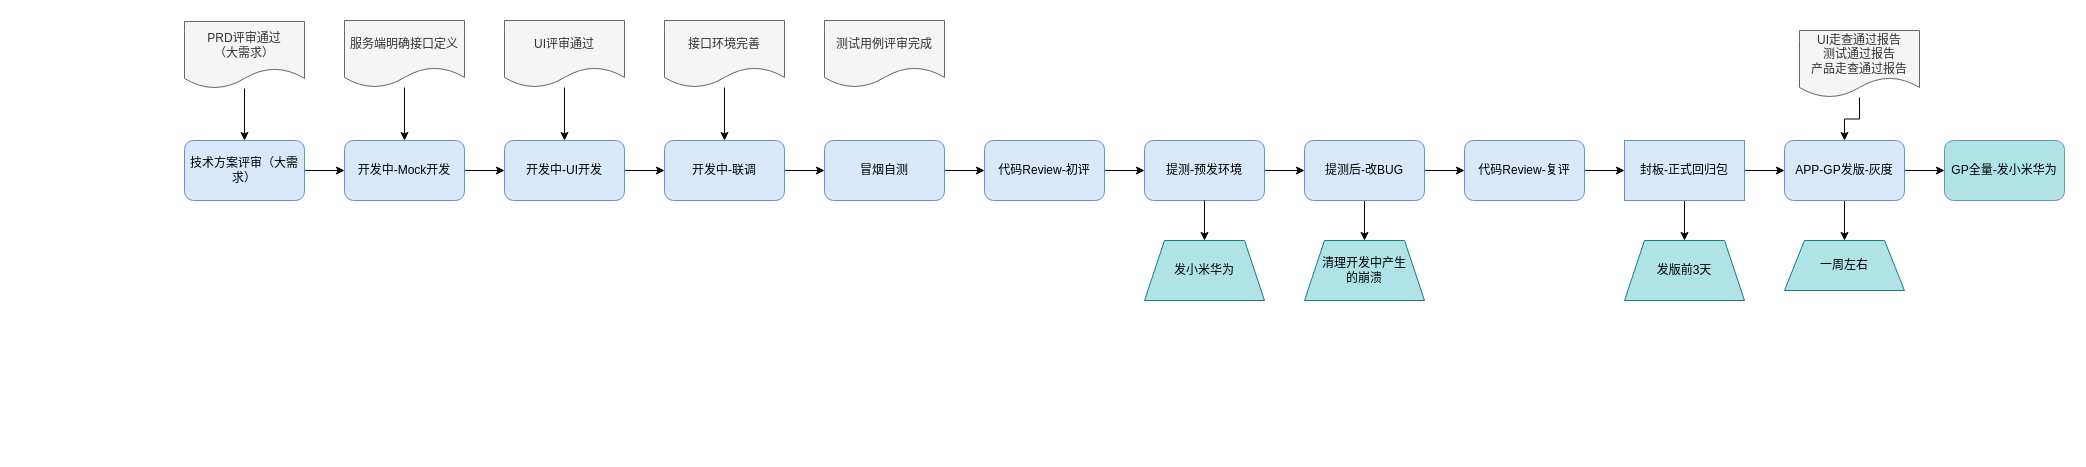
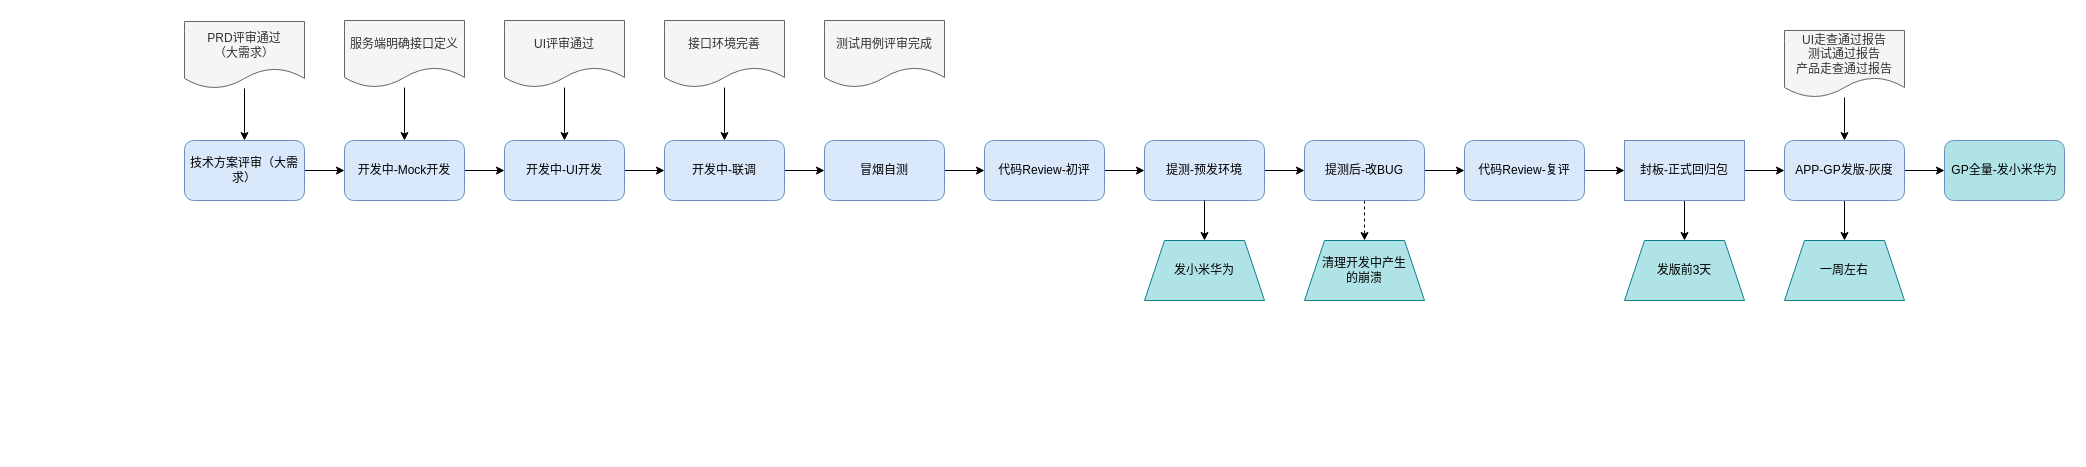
  <mxCell id="0" />
  <mxCell id="1" parent="0" />
  <mxCell id="2" value="Blog&lt;div&gt;Keywords&lt;/div&gt;&lt;div&gt;Social Media&lt;/div&gt;" style="text;html=1;strokeColor=none;fillColor=none;align=center;verticalAlign=middle;whiteSpace=wrap;rounded=0;shadow=0;fontSize=14;fontColor=#FFFFFF;" parent="1" vertex="1"><mxGeometry x="20" y="355" width="280" height="90" as="geometry" /></mxCell>
  <mxCell id="3" value="" style="line;strokeWidth=2;html=1;rounded=0;shadow=0;fontSize=27;align=center;fillColor=none;strokeColor=#FFFFFF;" parent="1" vertex="1"><mxGeometry x="40" y="115" width="240" height="10" as="geometry" /></mxCell>
  <mxCell id="4" value="" style="line;strokeWidth=2;html=1;rounded=0;shadow=0;fontSize=27;align=center;fillColor=none;strokeColor=#FFFFFF;" parent="1" vertex="1"><mxGeometry x="40" y="335" width="240" height="10" as="geometry" /></mxCell>
  <mxCell id="5" value="CONVERT" style="text;html=1;strokeColor=none;fillColor=none;align=center;verticalAlign=middle;whiteSpace=wrap;rounded=0;shadow=0;fontSize=27;fontColor=#FFFFFF;fontStyle=1" parent="1" vertex="1"><mxGeometry x="300" y="55" width="280" height="60" as="geometry" /></mxCell>
  <mxCell id="6" value="" style="line;strokeWidth=2;html=1;rounded=0;shadow=0;fontSize=27;align=center;fillColor=none;strokeColor=#FFFFFF;" parent="1" vertex="1"><mxGeometry x="320" y="115" width="240" height="10" as="geometry" /></mxCell>
  <mxCell id="7" value="" style="line;strokeWidth=2;html=1;rounded=0;shadow=0;fontSize=27;align=center;fillColor=none;strokeColor=#FFFFFF;" parent="1" vertex="1"><mxGeometry x="320" y="335" width="240" height="10" as="geometry" /></mxCell>
  <mxCell id="8" value="CLOSE" style="text;html=1;strokeColor=none;fillColor=none;align=center;verticalAlign=middle;whiteSpace=wrap;rounded=0;shadow=0;fontSize=27;fontColor=#FFFFFF;fontStyle=1" parent="1" vertex="1"><mxGeometry x="580" y="55" width="280" height="60" as="geometry" /></mxCell>
  <mxCell id="9" value="Email&lt;div&gt;Signals&lt;/div&gt;&lt;div&gt;Workflows&lt;/div&gt;" style="text;html=1;strokeColor=none;fillColor=none;align=center;verticalAlign=middle;whiteSpace=wrap;rounded=0;shadow=0;fontSize=14;fontColor=#FFFFFF;" parent="1" vertex="1"><mxGeometry x="580" y="355" width="280" height="90" as="geometry" /></mxCell>
  <mxCell id="10" value="" style="line;strokeWidth=2;html=1;rounded=0;shadow=0;fontSize=27;align=center;fillColor=none;strokeColor=#FFFFFF;" parent="1" vertex="1"><mxGeometry x="600" y="115" width="240" height="10" as="geometry" /></mxCell>
  <mxCell id="11" value="" style="line;strokeWidth=2;html=1;rounded=0;shadow=0;fontSize=27;align=center;fillColor=none;strokeColor=#FFFFFF;" parent="1" vertex="1"><mxGeometry x="600" y="335" width="240" height="10" as="geometry" /></mxCell>
  <mxCell id="12" value="DELIGHT" style="text;html=1;strokeColor=none;fillColor=none;align=center;verticalAlign=middle;whiteSpace=wrap;rounded=0;shadow=0;fontSize=27;fontColor=#FFFFFF;fontStyle=1" parent="1" vertex="1"><mxGeometry x="860" y="55" width="280" height="60" as="geometry" /></mxCell>
  <mxCell id="13" value="" style="line;strokeWidth=2;html=1;rounded=0;shadow=0;fontSize=27;align=center;fillColor=none;strokeColor=#FFFFFF;" parent="1" vertex="1"><mxGeometry x="880" y="115" width="240" height="10" as="geometry" /></mxCell>
  <mxCell id="14" value="" style="line;strokeWidth=2;html=1;rounded=0;shadow=0;fontSize=27;align=center;fillColor=none;strokeColor=#FFFFFF;" parent="1" vertex="1"><mxGeometry x="880" y="335" width="240" height="10" as="geometry" /></mxCell>
  <mxCell id="15" value="" style="edgeStyle=orthogonalEdgeStyle;rounded=0;orthogonalLoop=1;jettySize=auto;html=1;" parent="1" source="16" target="20" edge="1"><mxGeometry relative="1" as="geometry" /></mxCell>
  <mxCell id="16" value="技术方案评审（大需求）" style="rounded=1;whiteSpace=wrap;html=1;fillColor=#dae8fc;strokeColor=#6c8ebf;" parent="1" vertex="1"><mxGeometry x="184" y="140" width="120" height="60" as="geometry" /></mxCell>
  <mxCell id="17" value="" style="edgeStyle=orthogonalEdgeStyle;rounded=0;orthogonalLoop=1;jettySize=auto;html=1;" parent="1" source="18" target="16" edge="1"><mxGeometry relative="1" as="geometry" /></mxCell>
  <mxCell id="18" value="PRD评审通过&lt;br&gt;（大需求）" style="shape=document;whiteSpace=wrap;html=1;boundedLbl=1;fillColor=#f5f5f5;strokeColor=#666666;fontColor=#333333;" parent="1" vertex="1"><mxGeometry x="184" y="21" width="120" height="67" as="geometry" /></mxCell>
  <mxCell id="19" value="" style="edgeStyle=orthogonalEdgeStyle;rounded=0;orthogonalLoop=1;jettySize=auto;html=1;" parent="1" source="20" target="22" edge="1"><mxGeometry relative="1" as="geometry" /></mxCell>
  <mxCell id="20" value="开发中-Mock开发" style="rounded=1;whiteSpace=wrap;html=1;fillColor=#dae8fc;strokeColor=#6c8ebf;" parent="1" vertex="1"><mxGeometry x="344" y="140" width="120" height="60" as="geometry" /></mxCell>
  <mxCell id="21" value="" style="edgeStyle=orthogonalEdgeStyle;rounded=0;orthogonalLoop=1;jettySize=auto;html=1;" parent="1" source="22" target="24" edge="1"><mxGeometry relative="1" as="geometry" /></mxCell>
  <mxCell id="22" value="开发中-UI开发" style="rounded=1;whiteSpace=wrap;html=1;fillColor=#dae8fc;strokeColor=#6c8ebf;" parent="1" vertex="1"><mxGeometry x="504" y="140" width="120" height="60" as="geometry" /></mxCell>
  <mxCell id="23" value="" style="edgeStyle=orthogonalEdgeStyle;rounded=0;orthogonalLoop=1;jettySize=auto;html=1;" parent="1" source="24" target="26" edge="1"><mxGeometry relative="1" as="geometry" /></mxCell>
  <mxCell id="24" value="开发中-联调" style="rounded=1;whiteSpace=wrap;html=1;fillColor=#dae8fc;strokeColor=#6c8ebf;" parent="1" vertex="1"><mxGeometry x="664" y="140" width="120" height="60" as="geometry" /></mxCell>
  <mxCell id="25" value="" style="edgeStyle=orthogonalEdgeStyle;rounded=0;orthogonalLoop=1;jettySize=auto;html=1;" parent="1" source="26" target="28" edge="1"><mxGeometry relative="1" as="geometry" /></mxCell>
  <mxCell id="26" value="冒烟自测" style="rounded=1;whiteSpace=wrap;html=1;fillColor=#dae8fc;strokeColor=#6c8ebf;" parent="1" vertex="1"><mxGeometry x="824" y="140" width="120" height="60" as="geometry" /></mxCell>
  <mxCell id="27" value="" style="edgeStyle=orthogonalEdgeStyle;rounded=0;orthogonalLoop=1;jettySize=auto;html=1;" parent="1" source="28" target="30" edge="1"><mxGeometry relative="1" as="geometry" /></mxCell>
  <mxCell id="28" value="代码Review-初评" style="rounded=1;whiteSpace=wrap;html=1;fillColor=#dae8fc;strokeColor=#6c8ebf;" parent="1" vertex="1"><mxGeometry x="984" y="140" width="120" height="60" as="geometry" /></mxCell>
  <mxCell id="29" value="" style="edgeStyle=orthogonalEdgeStyle;rounded=0;orthogonalLoop=1;jettySize=auto;html=1;" parent="1" source="30" target="33" edge="1"><mxGeometry relative="1" as="geometry" /></mxCell>
  <mxCell id="30" value="提测-预发环境" style="rounded=1;whiteSpace=wrap;html=1;fillColor=#dae8fc;strokeColor=#6c8ebf;" parent="1" vertex="1"><mxGeometry x="1144" y="140" width="120" height="60" as="geometry" /></mxCell>
  <mxCell id="31" value="" style="edgeStyle=orthogonalEdgeStyle;rounded=0;orthogonalLoop=1;jettySize=auto;html=1;" parent="1" source="33" target="55" edge="1"><mxGeometry relative="1" as="geometry" /></mxCell>
- <mxCell id="32" value="" style="edgeStyle=orthogonalEdgeStyle;rounded=0;orthogonalLoop=1;jettySize=auto;html=1;" parent="1" source="33" target="51" edge="1"><mxGeometry relative="1" as="geometry" /></mxCell>
+ <mxCell id="32" value="" style="edgeStyle=orthogonalEdgeStyle;rounded=0;orthogonalLoop=1;jettySize=auto;html=1;dashed=1;" parent="1" source="33" target="51" edge="1"><mxGeometry relative="1" as="geometry" /></mxCell>
  <mxCell id="33" value="提测后-改BUG" style="rounded=1;whiteSpace=wrap;html=1;fillColor=#dae8fc;strokeColor=#6c8ebf;" parent="1" vertex="1"><mxGeometry x="1304" y="140" width="120" height="60" as="geometry" /></mxCell>
  <mxCell id="34" value="" style="edgeStyle=orthogonalEdgeStyle;rounded=0;orthogonalLoop=1;jettySize=auto;html=1;" parent="1" source="36" target="39" edge="1"><mxGeometry relative="1" as="geometry" /></mxCell>
  <mxCell id="35" value="" style="edgeStyle=orthogonalEdgeStyle;rounded=0;orthogonalLoop=1;jettySize=auto;html=1;" parent="1" source="36" target="48" edge="1"><mxGeometry relative="1" as="geometry" /></mxCell>
  <mxCell id="36" value="封板-正式回归包" style="whiteSpace=wrap;html=1;fillColor=#dae8fc;strokeColor=#6c8ebf;rounded=0;" parent="1" vertex="1"><mxGeometry x="1624" y="140" width="120" height="60" as="geometry" /></mxCell>
  <mxCell id="37" value="" style="edgeStyle=orthogonalEdgeStyle;rounded=0;orthogonalLoop=1;jettySize=auto;html=1;" parent="1" source="39" target="52" edge="1"><mxGeometry relative="1" as="geometry" /></mxCell>
  <mxCell id="38" value="" style="edgeStyle=orthogonalEdgeStyle;rounded=0;orthogonalLoop=1;jettySize=auto;html=1;" parent="1" source="39" target="53" edge="1"><mxGeometry relative="1" as="geometry" /></mxCell>
  <mxCell id="39" value="APP-GP发版-灰度" style="rounded=1;whiteSpace=wrap;html=1;fillColor=#dae8fc;strokeColor=#6c8ebf;" parent="1" vertex="1"><mxGeometry x="1784" y="140" width="120" height="60" as="geometry" /></mxCell>
  <mxCell id="40" value="" style="edgeStyle=orthogonalEdgeStyle;rounded=0;orthogonalLoop=1;jettySize=auto;html=1;" parent="1" source="41" target="20" edge="1"><mxGeometry relative="1" as="geometry" /></mxCell>
  <mxCell id="41" value="服务端明确接口定义" style="shape=document;whiteSpace=wrap;html=1;boundedLbl=1;fillColor=#f5f5f5;strokeColor=#666666;fontColor=#333333;" parent="1" vertex="1"><mxGeometry x="344" y="20" width="120" height="67" as="geometry" /></mxCell>
  <mxCell id="42" value="" style="edgeStyle=orthogonalEdgeStyle;rounded=0;orthogonalLoop=1;jettySize=auto;html=1;" parent="1" source="43" target="22" edge="1"><mxGeometry relative="1" as="geometry" /></mxCell>
  <mxCell id="43" value="UI评审通过" style="shape=document;whiteSpace=wrap;html=1;boundedLbl=1;fillColor=#f5f5f5;strokeColor=#666666;fontColor=#333333;" parent="1" vertex="1"><mxGeometry x="504" y="20" width="120" height="67" as="geometry" /></mxCell>
  <mxCell id="44" value="" style="edgeStyle=orthogonalEdgeStyle;rounded=0;orthogonalLoop=1;jettySize=auto;html=1;" parent="1" source="45" target="24" edge="1"><mxGeometry relative="1" as="geometry" /></mxCell>
  <mxCell id="45" value="接口环境完善" style="shape=document;whiteSpace=wrap;html=1;boundedLbl=1;fillColor=#f5f5f5;strokeColor=#666666;fontColor=#333333;" parent="1" vertex="1"><mxGeometry x="664" y="20" width="120" height="67" as="geometry" /></mxCell>
  <mxCell id="46" value="测试用例评审完成" style="shape=document;whiteSpace=wrap;html=1;boundedLbl=1;fillColor=#f5f5f5;strokeColor=#666666;fontColor=#333333;" parent="1" vertex="1"><mxGeometry x="824" y="20" width="120" height="67" as="geometry" /></mxCell>
  <mxCell id="47" value="发小米华为" style="shape=trapezoid;perimeter=trapezoidPerimeter;whiteSpace=wrap;html=1;fixedSize=1;fillColor=#b0e3e6;strokeColor=#0e8088;" parent="1" vertex="1"><mxGeometry x="1144" y="240" width="120" height="60" as="geometry" /></mxCell>
  <mxCell id="48" value="发版前3天" style="shape=trapezoid;perimeter=trapezoidPerimeter;whiteSpace=wrap;html=1;fixedSize=1;fillColor=#b0e3e6;strokeColor=#0e8088;" parent="1" vertex="1"><mxGeometry x="1624" y="240" width="120" height="60" as="geometry" /></mxCell>
  <mxCell id="49" value="" style="edgeStyle=orthogonalEdgeStyle;rounded=0;orthogonalLoop=1;jettySize=auto;html=1;" parent="1" source="50" target="39" edge="1"><mxGeometry relative="1" as="geometry" /></mxCell>
- <mxCell id="50" value="UI走查通过报告&lt;br&gt;测试通过报告&lt;br&gt;产品走查通过报告" style="shape=document;whiteSpace=wrap;html=1;boundedLbl=1;fillColor=#f5f5f5;strokeColor=#666666;fontColor=#333333;align=center;" parent="1" vertex="1"><mxGeometry x="1799" y="30" width="120" height="67" as="geometry" /></mxCell>
+ <mxCell id="50" value="UI走查通过报告&lt;br&gt;测试通过报告&lt;br&gt;产品走查通过报告" style="shape=document;whiteSpace=wrap;html=1;boundedLbl=1;fillColor=#f5f5f5;strokeColor=#666666;fontColor=#333333;align=center;" parent="1" vertex="1"><mxGeometry x="1784" y="30" width="120" height="67" as="geometry" /></mxCell>
  <mxCell id="51" value="清理开发中产生&lt;br&gt;的崩溃" style="shape=trapezoid;perimeter=trapezoidPerimeter;whiteSpace=wrap;html=1;fixedSize=1;fillColor=#b0e3e6;strokeColor=#0e8088;" parent="1" vertex="1"><mxGeometry x="1304" y="240" width="120" height="60" as="geometry" /></mxCell>
  <mxCell id="52" value="GP全量-发小米华为" style="rounded=1;whiteSpace=wrap;html=1;fillColor=#b0e3e6;strokeColor=#6c8ebf;" parent="1" vertex="1"><mxGeometry x="1944" y="140" width="120" height="60" as="geometry" /></mxCell>
- <mxCell id="53" value="一周左右" style="shape=trapezoid;perimeter=trapezoidPerimeter;whiteSpace=wrap;html=1;fixedSize=1;fillColor=#b0e3e6;strokeColor=#0e8088;" parent="1" vertex="1"><mxGeometry x="1784" y="240" width="120" height="50" as="geometry" /></mxCell>
+ <mxCell id="53" value="一周左右" style="shape=trapezoid;perimeter=trapezoidPerimeter;whiteSpace=wrap;html=1;fixedSize=1;fillColor=#b0e3e6;strokeColor=#0e8088;" parent="1" vertex="1"><mxGeometry x="1784" y="240" width="120" height="60" as="geometry" /></mxCell>
  <mxCell id="54" value="" style="edgeStyle=orthogonalEdgeStyle;rounded=0;orthogonalLoop=1;jettySize=auto;html=1;" parent="1" source="55" target="36" edge="1"><mxGeometry relative="1" as="geometry" /></mxCell>
  <mxCell id="55" value="代码Review-复评" style="rounded=1;whiteSpace=wrap;html=1;fillColor=#dae8fc;strokeColor=#6c8ebf;" parent="1" vertex="1"><mxGeometry x="1464" y="140" width="120" height="60" as="geometry" /></mxCell>
  <mxCell id="56" value="" style="edgeStyle=orthogonalEdgeStyle;orthogonalLoop=1;jettySize=auto;html=1;rounded=0;" parent="1" source="30" target="47" edge="1"><mxGeometry relative="1" as="geometry" /></mxCell>
